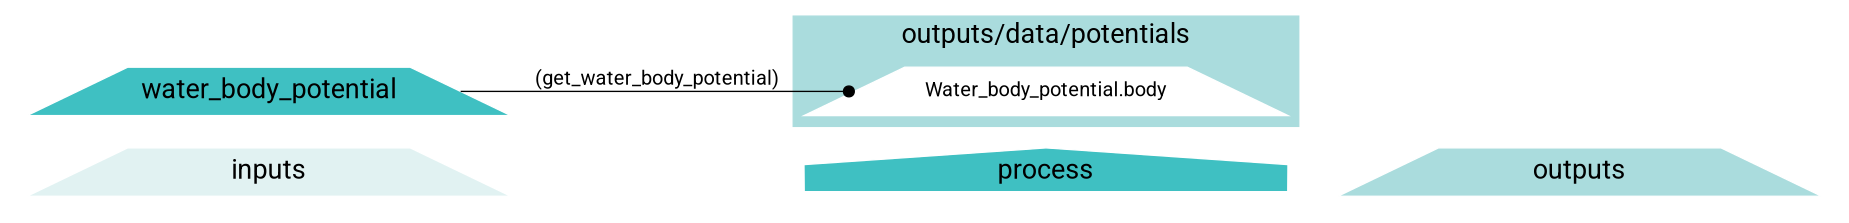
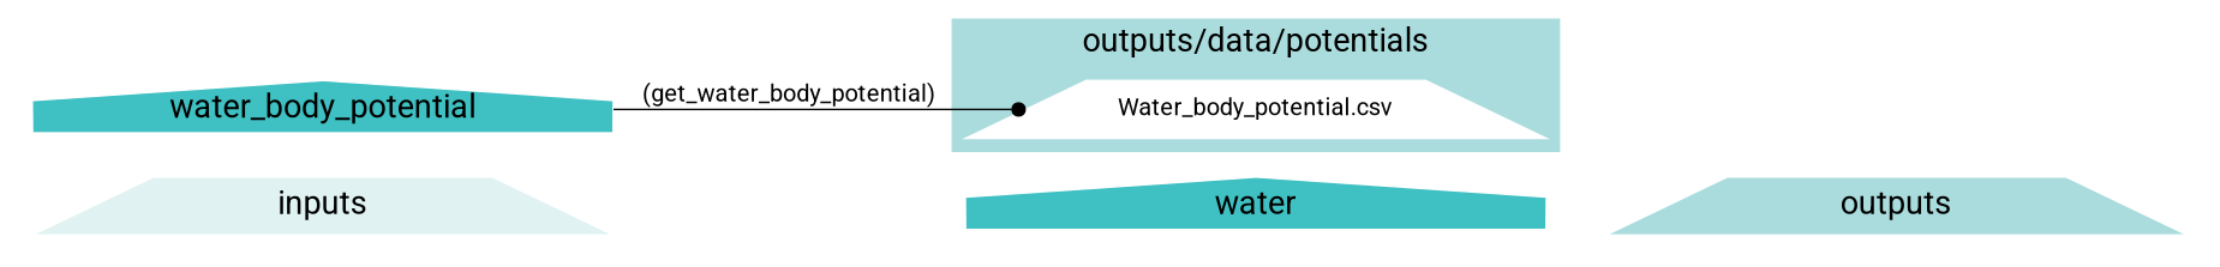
  digraph {
    fontname=Roboto
    newrank=true
    rankdir=LR
    node [color=white fillcolor="#3FC0C2" fixedsize=true fontname=Roboto fontsize=20 shape=trapezium style=filled]
    edge [fontname=Roboto fontsize=15 style=invis]
-   process [shape=house width=5]
+   process [shape=house width=5 label=water]
    outputs [fillcolor="#aadcdd" width=5]
    inputs [fillcolor="#E1F2F2" width=5]
-   "Water_body_potential.csv" [fontsize=15 width=5 label="Water_body_potential.body" fillcolor=""]
-   water_body_potential [width=5]
+   "Water_body_potential.csv" [fontsize=15 width=5 fillcolor=""]
+   water_body_potential [shape=house width=5]
    subgraph cluster_1 {
      fontsize=25
      style=invis
      process
      outputs
      inputs
    }
    subgraph cluster_2 {
      color="#aadcdd"
      fontsize=20
      label="outputs/data/potentials"
      rank=same
      style=filled
      "Water_body_potential.csv"
    }
    process -> outputs
    inputs -> process
    water_body_potential -> "Water_body_potential.csv" [arrowhead=dot label="(get_water_body_potential)" style=""]
  }
